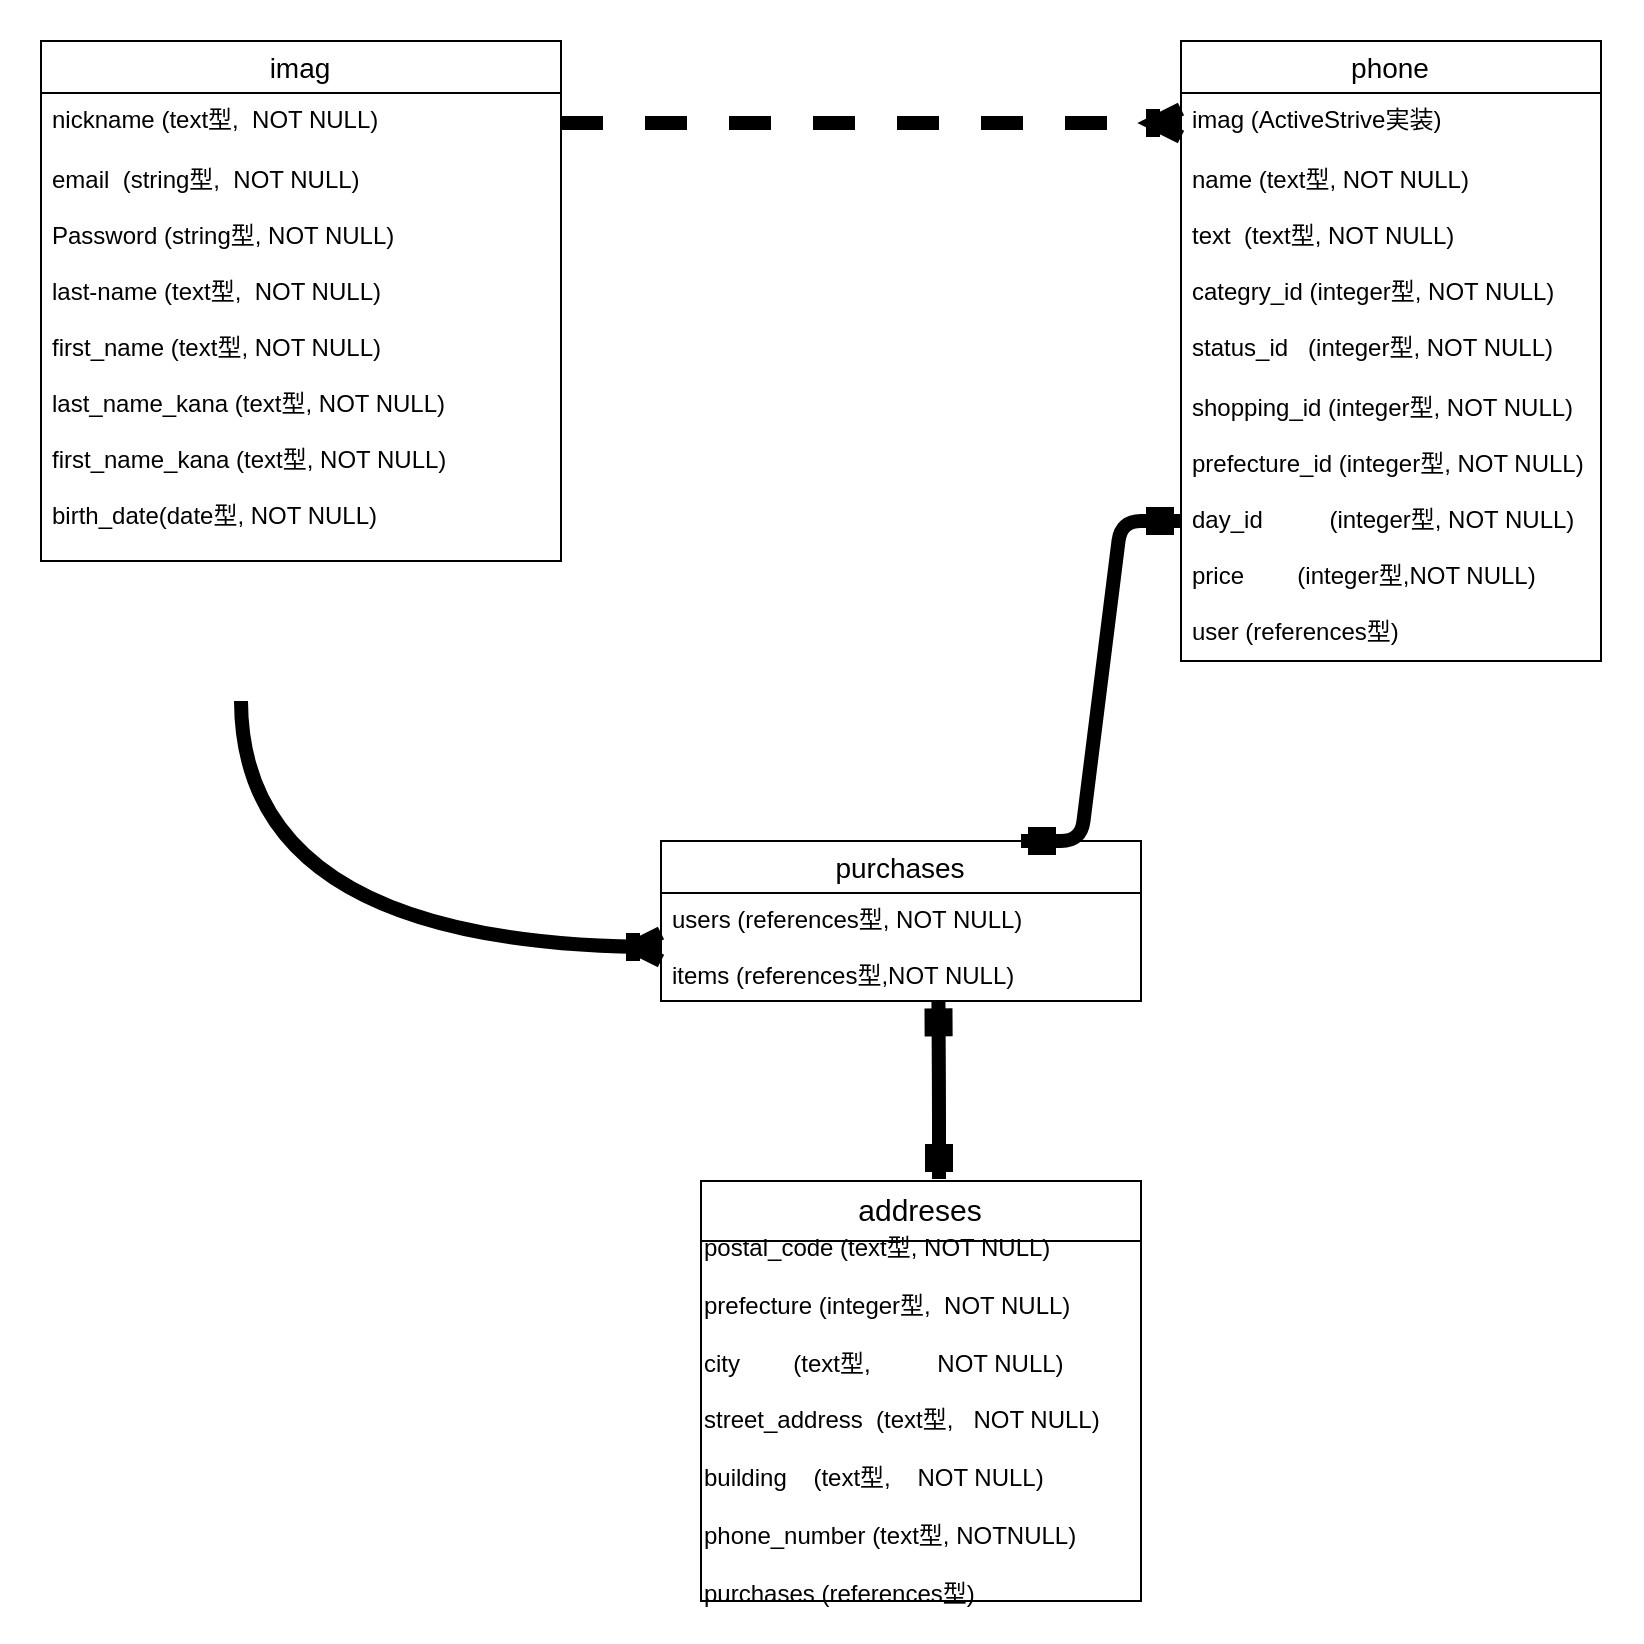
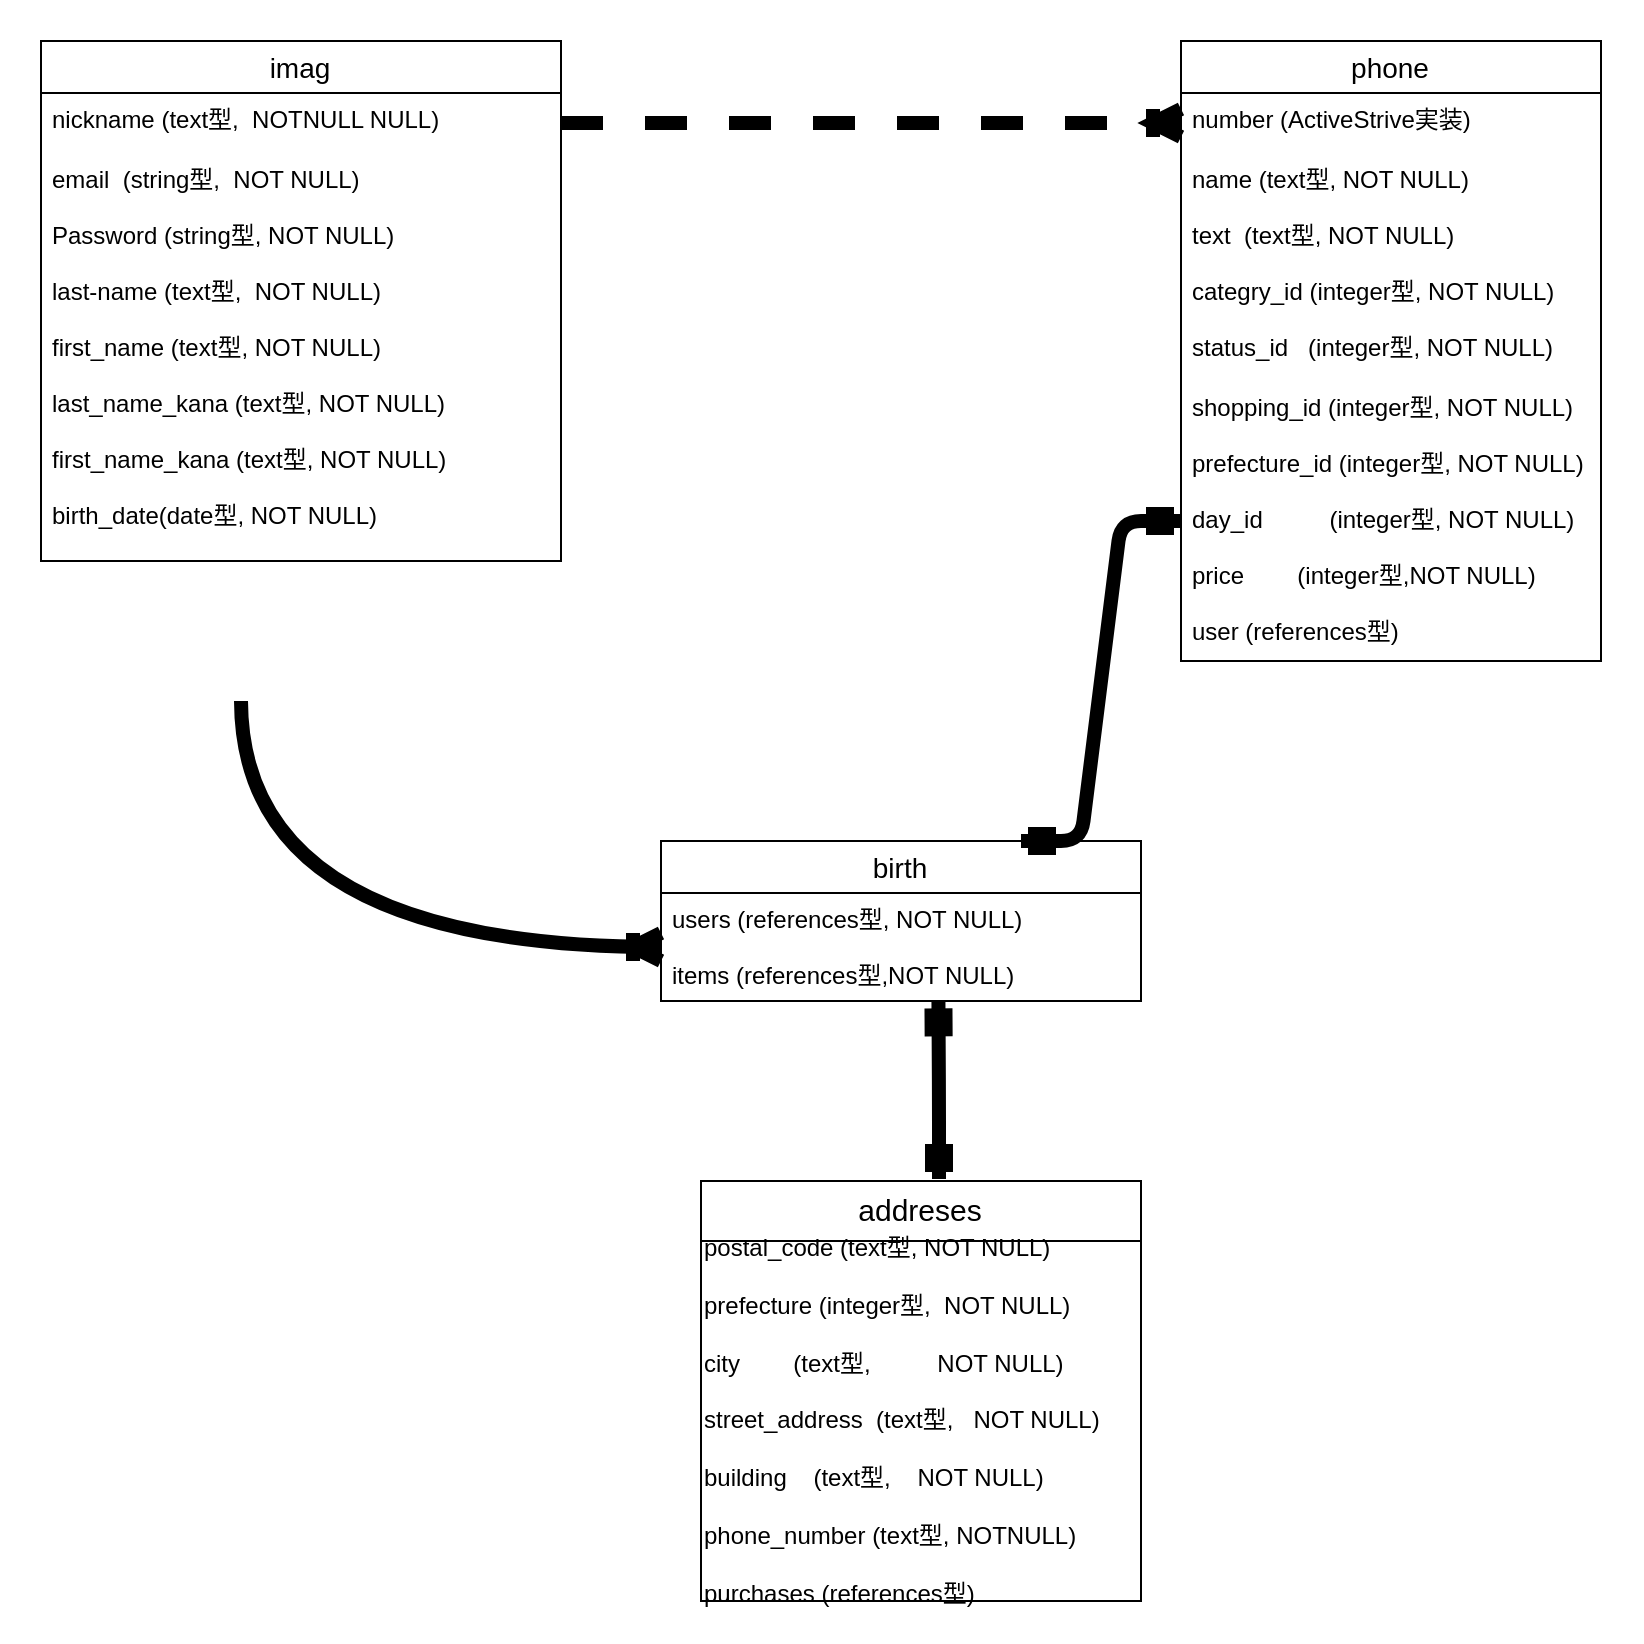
  <mxCell id="0" />
  <mxCell id="1" parent="0" />
  <mxCell id="2" value="imag" style="swimlane;fontStyle=0;childLayout=stackLayout;horizontal=1;startSize=26;horizontalStack=0;resizeParent=1;resizeParentMax=0;resizeLast=0;collapsible=1;marginBottom=0;align=center;fontSize=14;rounded=0;" vertex="1" parent="1"><mxGeometry x="20" y="20" width="260" height="260" as="geometry" /></mxCell>
- <mxCell id="3" value="nickname (text型,  NOT NULL)" style="text;strokeColor=none;fillColor=none;spacingLeft=4;spacingRight=4;overflow=hidden;rotatable=0;points=[[0,0.5],[1,0.5]];portConstraint=eastwest;fontSize=12;" vertex="1" parent="2"><mxGeometry y="26" width="260" height="30" as="geometry" /></mxCell>
+ <mxCell id="3" value="nickname (text型,  NOTNULL NULL)" style="text;strokeColor=none;fillColor=none;spacingLeft=4;spacingRight=4;overflow=hidden;rotatable=0;points=[[0,0.5],[1,0.5]];portConstraint=eastwest;fontSize=12;" vertex="1" parent="2"><mxGeometry y="26" width="260" height="30" as="geometry" /></mxCell>
  <mxCell id="4" value="email  (string型,  NOT NULL)&#10;&#10;Password (string型, NOT NULL)&#10;&#10;last-name (text型,  NOT NULL)&#10;&#10;first_name (text型, NOT NULL)&#10;&#10;last_name_kana (text型, NOT NULL)&#10;&#10;first_name_kana (text型, NOT NULL)&#10;&#10;birth_date(date型, NOT NULL)&#10;" style="text;strokeColor=none;fillColor=none;spacingLeft=4;spacingRight=4;overflow=hidden;rotatable=0;points=[[0,0.5],[1,0.5]];portConstraint=eastwest;fontSize=12;" vertex="1" parent="2"><mxGeometry y="56" width="260" height="204" as="geometry" /></mxCell>
  <mxCell id="5" style="edgeStyle=orthogonalEdgeStyle;rounded=1;orthogonalLoop=1;jettySize=auto;html=1;exitX=1;exitY=0.5;exitDx=0;exitDy=0;strokeWidth=6;fontSize=15;" edge="1" parent="2" source="4" target="4"><mxGeometry relative="1" as="geometry" /></mxCell>
  <mxCell id="6" style="edgeStyle=orthogonalEdgeStyle;rounded=1;orthogonalLoop=1;jettySize=auto;html=1;exitX=1;exitY=0.5;exitDx=0;exitDy=0;strokeWidth=6;fontSize=15;" edge="1" parent="2" source="4" target="4"><mxGeometry relative="1" as="geometry" /></mxCell>
  <mxCell id="7" value="phone" style="swimlane;fontStyle=0;childLayout=stackLayout;horizontal=1;startSize=26;horizontalStack=0;resizeParent=1;resizeParentMax=0;resizeLast=0;collapsible=1;marginBottom=0;align=center;fontSize=14;rounded=0;" vertex="1" parent="1"><mxGeometry x="590" y="20" width="210" height="310" as="geometry" /></mxCell>
- <mxCell id="8" value="imag (ActiveStrive実装)&#10;　" style="text;strokeColor=none;fillColor=none;spacingLeft=4;spacingRight=4;overflow=hidden;rotatable=0;points=[[0,0.5],[1,0.5]];portConstraint=eastwest;fontSize=12;" vertex="1" parent="7"><mxGeometry y="26" width="210" height="30" as="geometry" /></mxCell>
+ <mxCell id="8" value="number (ActiveStrive実装)&#10;　" style="text;strokeColor=none;fillColor=none;spacingLeft=4;spacingRight=4;overflow=hidden;rotatable=0;points=[[0,0.5],[1,0.5]];portConstraint=eastwest;fontSize=12;" vertex="1" parent="7"><mxGeometry y="26" width="210" height="30" as="geometry" /></mxCell>
  <mxCell id="9" value="name (text型, NOT NULL)&#10;&#10;text  (text型, NOT NULL)&#10;&#10;categry_id (integer型, NOT NULL)&#10;&#10;status_id   (integer型, NOT NULL)&#10;&#10;" style="text;strokeColor=none;fillColor=none;spacingLeft=4;spacingRight=4;overflow=hidden;rotatable=0;points=[[0,0.5],[1,0.5]];portConstraint=eastwest;fontSize=12;" vertex="1" parent="7"><mxGeometry y="56" width="210" height="114" as="geometry" /></mxCell>
  <mxCell id="10" value="shopping_id (integer型, NOT NULL)&#10;&#10;prefecture_id (integer型, NOT NULL)&#10;&#10;day_id          (integer型, NOT NULL)&#10;&#10;price        (integer型,NOT NULL)&#10;&#10;user (references型)&#10;" style="text;strokeColor=none;fillColor=none;spacingLeft=4;spacingRight=4;overflow=hidden;rotatable=0;points=[[0,0.5],[1,0.5]];portConstraint=eastwest;fontSize=12;" vertex="1" parent="7"><mxGeometry y="170" width="210" height="140" as="geometry" /></mxCell>
  <mxCell id="11" value="" style="edgeStyle=entityRelationEdgeStyle;fontSize=12;html=1;endArrow=ERoneToMany;strokeWidth=7;exitX=1;exitY=0.5;exitDx=0;exitDy=0;entryX=0;entryY=0.5;entryDx=0;entryDy=0;dashed=1;" edge="1" parent="1" source="3" target="8"><mxGeometry width="100" height="100" relative="1" as="geometry"><mxPoint x="380" y="150" as="sourcePoint" /><mxPoint x="480" y="50" as="targetPoint" /></mxGeometry></mxCell>
- <mxCell id="12" value="purchases" style="swimlane;fontStyle=0;childLayout=stackLayout;horizontal=1;startSize=26;horizontalStack=0;resizeParent=1;resizeParentMax=0;resizeLast=0;collapsible=1;marginBottom=0;align=center;fontSize=14;rounded=0;" vertex="1" parent="1"><mxGeometry x="330" y="420" width="240" height="80" as="geometry" /></mxCell>
+ <mxCell id="12" value="birth" style="swimlane;fontStyle=0;childLayout=stackLayout;horizontal=1;startSize=26;horizontalStack=0;resizeParent=1;resizeParentMax=0;resizeLast=0;collapsible=1;marginBottom=0;align=center;fontSize=14;rounded=0;" vertex="1" parent="1"><mxGeometry x="330" y="420" width="240" height="80" as="geometry" /></mxCell>
  <mxCell id="13" value="users (references型, NOT NULL)&#10;&#10;items (references型,NOT NULL)&#10;" style="text;strokeColor=none;fillColor=none;spacingLeft=4;spacingRight=4;overflow=hidden;rotatable=0;points=[[0,0.5],[1,0.5]];portConstraint=eastwest;fontSize=12;" vertex="1" parent="12"><mxGeometry y="26" width="240" height="54" as="geometry" /></mxCell>
  <mxCell id="14" value="" style="edgeStyle=entityRelationEdgeStyle;fontSize=12;html=1;endArrow=ERmandOne;startArrow=ERmandOne;strokeWidth=7;entryX=0;entryY=0.5;entryDx=0;entryDy=0;exitX=0.75;exitY=0;exitDx=0;exitDy=0;" edge="1" parent="1" source="12" target="10"><mxGeometry width="100" height="100" relative="1" as="geometry"><mxPoint x="430" y="380" as="sourcePoint" /><mxPoint x="530" y="280" as="targetPoint" /></mxGeometry></mxCell>
  <mxCell id="15" value="" style="edgeStyle=orthogonalEdgeStyle;fontSize=12;html=1;endArrow=ERoneToMany;strokeWidth=7;elbow=vertical;curved=1;entryX=0;entryY=0.5;entryDx=0;entryDy=0;" edge="1" parent="1" target="13"><mxGeometry width="100" height="100" relative="1" as="geometry"><mxPoint x="120" y="350" as="sourcePoint" /><mxPoint x="380" y="170" as="targetPoint" /></mxGeometry></mxCell>
  <mxCell id="16" value="" style="fontSize=12;html=1;endArrow=ERmandOne;startArrow=ERmandOne;strokeWidth=7;entryX=0.578;entryY=1.003;entryDx=0;entryDy=0;entryPerimeter=0;" edge="1" parent="1" target="13"><mxGeometry width="100" height="100" relative="1" as="geometry"><mxPoint x="469" y="589" as="sourcePoint" /><mxPoint x="490" y="500" as="targetPoint" /><Array as="points"><mxPoint x="469" y="550" /></Array></mxGeometry></mxCell>
  <mxCell id="17" value="addreses" style="swimlane;fontStyle=0;childLayout=stackLayout;horizontal=1;startSize=30;horizontalStack=0;resizeParent=1;resizeParentMax=0;resizeLast=0;collapsible=1;marginBottom=0;align=center;fontSize=15;rounded=0;spacingTop=-2;rotation=0;" vertex="1" parent="1"><mxGeometry x="350" y="590" width="220" height="210" as="geometry" /></mxCell>
  <mxCell id="18" value="postal_code (text型, NOT NULL)&lt;br&gt;&lt;br&gt;prefecture (integer型,&amp;nbsp; NOT NULL)&lt;br&gt;&lt;br&gt;city&amp;nbsp; &amp;nbsp; &amp;nbsp; &amp;nbsp; (text型,&amp;nbsp; &amp;nbsp; &amp;nbsp; &amp;nbsp; &amp;nbsp; NOT NULL)&lt;br&gt;&lt;br&gt;street_address&amp;nbsp; (text型,&amp;nbsp; &amp;nbsp;NOT NULL)&lt;br&gt;&lt;br&gt;building&amp;nbsp; &amp;nbsp; (text型,&amp;nbsp; &amp;nbsp; NOT NULL)&lt;br&gt;&lt;br&gt;phone_number (text型, NOTNULL)&lt;br&gt;&lt;br&gt;purchases (references型)&lt;br&gt;" style="text;html=1;align=left;verticalAlign=middle;resizable=0;points=[];autosize=1;" vertex="1" parent="17"><mxGeometry y="30" width="220" height="180" as="geometry" /></mxCell>
